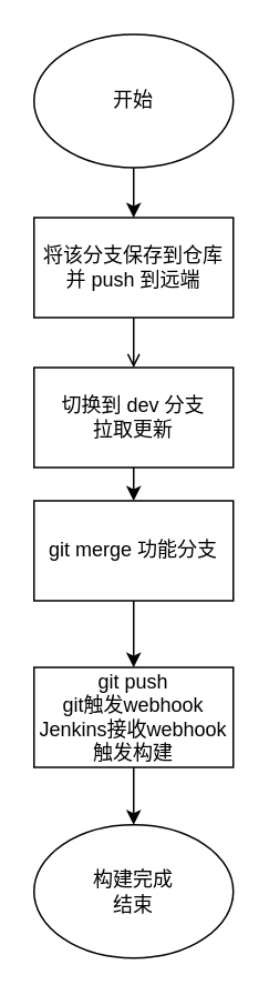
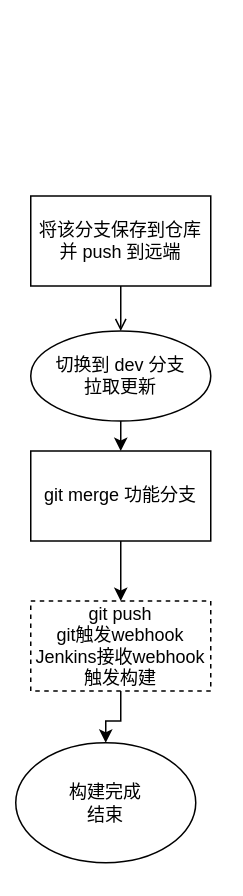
  <mxCell id="0" />
  <mxCell id="1" parent="0" />
- <mxCell id="2" value="开始" style="ellipse;whiteSpace=wrap;html=1;" vertex="1" parent="1"><mxGeometry x="20" y="20" width="120" height="80" as="geometry" /></mxCell>
  <mxCell id="3" value="将该分支保存到仓库&lt;br&gt;并 push 到远端" style="rounded=0;whiteSpace=wrap;html=1;" vertex="1" parent="1"><mxGeometry x="20" y="130" width="120" height="60" as="geometry" /></mxCell>
- <mxCell id="4" value="" style="endArrow=classic;html=1;exitX=0.5;exitY=1;exitDx=0;exitDy=0;entryX=0.5;entryY=0;entryDx=0;entryDy=0;" edge="1" parent="1" source="2" target="3"><mxGeometry width="50" height="50" relative="1" as="geometry"><mxPoint x="280" y="380" as="sourcePoint" /><mxPoint x="330" y="330" as="targetPoint" /></mxGeometry></mxCell>
  <mxCell id="5" style="edgeStyle=orthogonalEdgeStyle;rounded=0;orthogonalLoop=1;jettySize=auto;html=1;exitX=0.5;exitY=1;exitDx=0;exitDy=0;entryX=0.5;entryY=0;entryDx=0;entryDy=0;" edge="1" parent="1" source="6" target="9"><mxGeometry relative="1" as="geometry" /></mxCell>
- <mxCell id="6" value="切换到 dev 分支&lt;br&gt;拉取更新" style="rounded=0;whiteSpace=wrap;html=1;" vertex="1" parent="1"><mxGeometry x="20" y="220" width="120" height="60" as="geometry" /></mxCell>
+ <mxCell id="6" value="切换到 dev 分支&lt;br&gt;拉取更新" style="ellipse;whiteSpace=wrap;html=1;" vertex="1" parent="1"><mxGeometry x="20" y="220" width="120" height="60" as="geometry" /></mxCell>
  <mxCell id="7" value="" style="endArrow=open;html=1;exitX=0.5;exitY=1;exitDx=0;exitDy=0;entryX=0.5;entryY=0;entryDx=0;entryDy=0;" edge="1" parent="1" source="3" target="6"><mxGeometry width="50" height="50" relative="1" as="geometry"><mxPoint x="280" y="370" as="sourcePoint" /><mxPoint x="330" y="320" as="targetPoint" /></mxGeometry></mxCell>
  <mxCell id="8" value="" style="edgeStyle=orthogonalEdgeStyle;rounded=0;orthogonalLoop=1;jettySize=auto;html=1;" edge="1" parent="1" source="9" target="11"><mxGeometry relative="1" as="geometry" /></mxCell>
  <mxCell id="9" value="git merge&amp;nbsp;功能分支" style="rounded=0;whiteSpace=wrap;html=1;" vertex="1" parent="1"><mxGeometry x="20" y="300" width="120" height="60" as="geometry" /></mxCell>
  <mxCell id="10" value="" style="edgeStyle=orthogonalEdgeStyle;rounded=0;orthogonalLoop=1;jettySize=auto;html=1;" edge="1" parent="1" source="11" target="12"><mxGeometry relative="1" as="geometry" /></mxCell>
- <mxCell id="11" value="git push&lt;br&gt;git触发webhook&lt;br&gt;Jenkins接收webhook触发构建" style="rounded=0;whiteSpace=wrap;html=1;" vertex="1" parent="1"><mxGeometry x="20" y="400" width="120" height="60" as="geometry" /></mxCell>
- <mxCell id="12" value="构建完成&lt;br&gt;结束" style="ellipse;whiteSpace=wrap;html=1;" vertex="1" parent="1"><mxGeometry x="20" y="494.5" width="120" height="80" as="geometry" /></mxCell>
+ <mxCell id="11" value="git push&lt;br&gt;git触发webhook&lt;br&gt;Jenkins接收webhook触发构建" style="rounded=0;whiteSpace=wrap;html=1;dashed=1;" vertex="1" parent="1"><mxGeometry x="20" y="400" width="120" height="60" as="geometry" /></mxCell>
+ <mxCell id="12" value="构建完成&lt;br&gt;结束" style="ellipse;whiteSpace=wrap;html=1;" vertex="1" parent="1"><mxGeometry x="10" y="494.5" width="120" height="80" as="geometry" /></mxCell>
